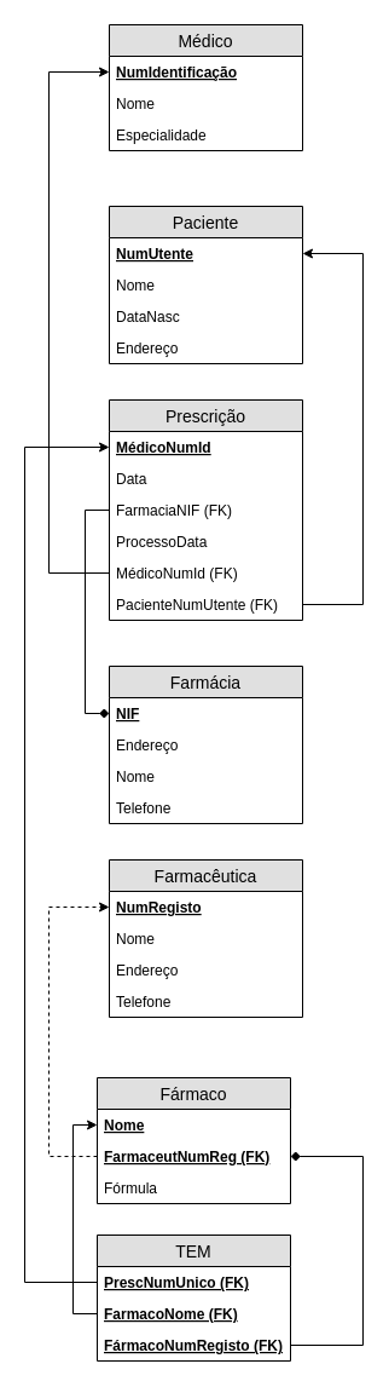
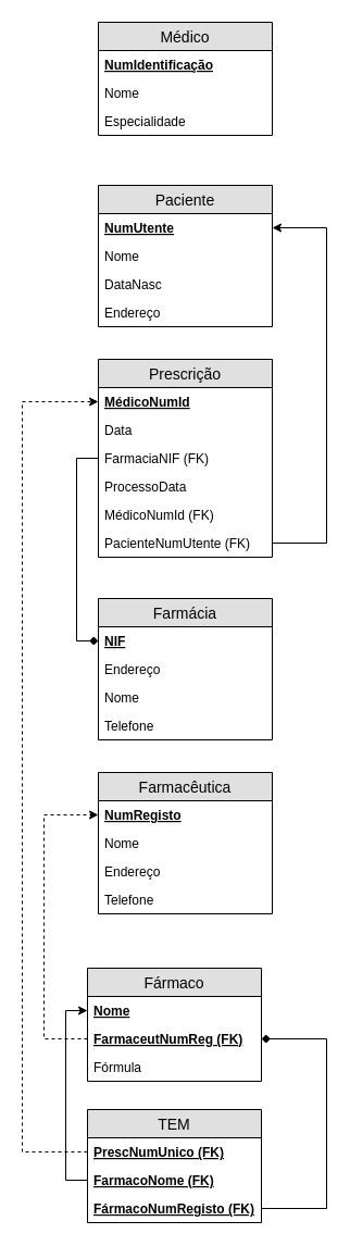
  <mxCell id="0" />
  <mxCell id="1" parent="0" />
  <mxCell id="2" style="edgeStyle=orthogonalEdgeStyle;rounded=0;orthogonalLoop=1;jettySize=auto;html=1;entryX=0;entryY=0.5;entryDx=0;entryDy=0;dashed=1;" parent="1" source="37" target="31" edge="1"><mxGeometry relative="1" as="geometry"><Array as="points"><mxPoint x="40" y="955" /><mxPoint x="40" y="749" /></Array></mxGeometry></mxCell>
  <mxCell id="3" style="edgeStyle=orthogonalEdgeStyle;rounded=0;orthogonalLoop=1;jettySize=auto;html=1;entryX=0;entryY=0.5;entryDx=0;entryDy=0;" parent="1" source="41" target="36" edge="1"><mxGeometry relative="1" as="geometry" /></mxCell>
  <mxCell id="4" style="edgeStyle=orthogonalEdgeStyle;rounded=0;orthogonalLoop=1;jettySize=auto;html=1;entryX=1;entryY=0.5;entryDx=0;entryDy=0;endArrow=diamond;" parent="1" source="42" target="37" edge="1"><mxGeometry relative="1" as="geometry"><Array as="points"><mxPoint x="300" y="1111" /><mxPoint x="300" y="955" /></Array></mxGeometry></mxCell>
- <mxCell id="5" style="edgeStyle=orthogonalEdgeStyle;rounded=0;orthogonalLoop=1;jettySize=auto;html=1;exitX=0;exitY=0.5;exitDx=0;exitDy=0;entryX=0;entryY=0.5;entryDx=0;entryDy=0;" parent="1" source="40" target="10" edge="1"><mxGeometry relative="1" as="geometry"><Array as="points"><mxPoint x="20" y="1059" /><mxPoint x="20" y="369" /></Array></mxGeometry></mxCell>
- <mxCell id="6" style="edgeStyle=orthogonalEdgeStyle;rounded=0;orthogonalLoop=1;jettySize=auto;html=1;exitX=0;exitY=0.5;exitDx=0;exitDy=0;entryX=0;entryY=0.5;entryDx=0;entryDy=0;" parent="1" source="14" target="17" edge="1"><mxGeometry relative="1" as="geometry"><Array as="points"><mxPoint x="40" y="473" /><mxPoint x="40" y="59" /></Array></mxGeometry></mxCell>
+ <mxCell id="5" style="edgeStyle=orthogonalEdgeStyle;rounded=0;orthogonalLoop=1;jettySize=auto;html=1;exitX=0;exitY=0.5;exitDx=0;exitDy=0;entryX=0;entryY=0.5;entryDx=0;entryDy=0;dashed=1;" parent="1" source="40" target="10" edge="1"><mxGeometry relative="1" as="geometry"><Array as="points"><mxPoint x="20" y="1059" /><mxPoint x="20" y="369" /></Array></mxGeometry></mxCell>
  <mxCell id="7" style="edgeStyle=orthogonalEdgeStyle;rounded=0;orthogonalLoop=1;jettySize=auto;html=1;exitX=0;exitY=0.5;exitDx=0;exitDy=0;entryX=0;entryY=0.5;entryDx=0;entryDy=0;endArrow=diamond;" parent="1" source="12" target="21" edge="1"><mxGeometry relative="1" as="geometry" /></mxCell>
  <mxCell id="8" style="edgeStyle=orthogonalEdgeStyle;rounded=0;orthogonalLoop=1;jettySize=auto;html=1;exitX=0;exitY=0.5;exitDx=0;exitDy=0;entryX=1;entryY=0.5;entryDx=0;entryDy=0;" parent="1" source="15" target="26" edge="1"><mxGeometry relative="1" as="geometry"><Array as="points"><mxPoint x="300" y="499" /><mxPoint x="300" y="209" /></Array><mxPoint x="160" y="209" as="targetPoint" /></mxGeometry></mxCell>
  <mxCell id="9" value="Prescrição" style="swimlane;fontStyle=0;childLayout=stackLayout;horizontal=1;startSize=26;fillColor=#e0e0e0;horizontalStack=0;resizeParent=1;resizeParentMax=0;resizeLast=0;collapsible=1;marginBottom=0;swimlaneFillColor=#ffffff;align=center;fontSize=14;" parent="1" vertex="1"><mxGeometry x="90" y="330" width="160" height="182" as="geometry" /></mxCell>
  <mxCell id="10" value="MédicoNumId" style="text;strokeColor=none;fillColor=none;spacingLeft=4;spacingRight=4;overflow=hidden;rotatable=0;points=[[0,0.5],[1,0.5]];portConstraint=eastwest;fontSize=12;fontStyle=5" parent="9" vertex="1"><mxGeometry y="26" width="160" height="26" as="geometry" /></mxCell>
  <mxCell id="11" value="Data" style="text;strokeColor=none;fillColor=none;spacingLeft=4;spacingRight=4;overflow=hidden;rotatable=0;points=[[0,0.5],[1,0.5]];portConstraint=eastwest;fontSize=12;" parent="9" vertex="1"><mxGeometry y="52" width="160" height="26" as="geometry" /></mxCell>
  <mxCell id="12" value="FarmaciaNIF (FK)" style="text;strokeColor=none;fillColor=none;spacingLeft=4;spacingRight=4;overflow=hidden;rotatable=0;points=[[0,0.5],[1,0.5]];portConstraint=eastwest;fontSize=12;" parent="9" vertex="1"><mxGeometry y="78" width="160" height="26" as="geometry" /></mxCell>
  <mxCell id="13" value="ProcessoData" style="text;strokeColor=none;fillColor=none;spacingLeft=4;spacingRight=4;overflow=hidden;rotatable=0;points=[[0,0.5],[1,0.5]];portConstraint=eastwest;fontSize=12;" parent="9" vertex="1"><mxGeometry y="104" width="160" height="26" as="geometry" /></mxCell>
  <mxCell id="14" value="MédicoNumId (FK)" style="text;strokeColor=none;fillColor=none;spacingLeft=4;spacingRight=4;overflow=hidden;rotatable=0;points=[[0,0.5],[1,0.5]];portConstraint=eastwest;fontSize=12;" parent="9" vertex="1"><mxGeometry y="130" width="160" height="26" as="geometry" /></mxCell>
  <mxCell id="15" value="PacienteNumUtente (FK)" style="text;strokeColor=none;fillColor=none;spacingLeft=4;spacingRight=4;overflow=hidden;rotatable=0;points=[[0,0.5],[1,0.5]];portConstraint=eastwest;fontSize=12;" parent="9" vertex="1"><mxGeometry y="156" width="160" height="26" as="geometry" /></mxCell>
  <mxCell id="16" value="Médico" style="swimlane;fontStyle=0;childLayout=stackLayout;horizontal=1;startSize=26;fillColor=#e0e0e0;horizontalStack=0;resizeParent=1;resizeParentMax=0;resizeLast=0;collapsible=1;marginBottom=0;swimlaneFillColor=#ffffff;align=center;fontSize=14;" parent="1" vertex="1"><mxGeometry x="90" y="20" width="160" height="104" as="geometry" /></mxCell>
  <mxCell id="17" value="NumIdentificação" style="text;strokeColor=none;fillColor=none;spacingLeft=4;spacingRight=4;overflow=hidden;rotatable=0;points=[[0,0.5],[1,0.5]];portConstraint=eastwest;fontSize=12;fontStyle=5" parent="16" vertex="1"><mxGeometry y="26" width="160" height="26" as="geometry" /></mxCell>
  <mxCell id="18" value="Nome" style="text;strokeColor=none;fillColor=none;spacingLeft=4;spacingRight=4;overflow=hidden;rotatable=0;points=[[0,0.5],[1,0.5]];portConstraint=eastwest;fontSize=12;" parent="16" vertex="1"><mxGeometry y="52" width="160" height="26" as="geometry" /></mxCell>
  <mxCell id="19" value="Especialidade" style="text;strokeColor=none;fillColor=none;spacingLeft=4;spacingRight=4;overflow=hidden;rotatable=0;points=[[0,0.5],[1,0.5]];portConstraint=eastwest;fontSize=12;" parent="16" vertex="1"><mxGeometry y="78" width="160" height="26" as="geometry" /></mxCell>
  <mxCell id="20" value="Farmácia" style="swimlane;fontStyle=0;childLayout=stackLayout;horizontal=1;startSize=26;fillColor=#e0e0e0;horizontalStack=0;resizeParent=1;resizeParentMax=0;resizeLast=0;collapsible=1;marginBottom=0;swimlaneFillColor=#ffffff;align=center;fontSize=14;" parent="1" vertex="1"><mxGeometry x="90" y="550" width="160" height="130" as="geometry" /></mxCell>
  <mxCell id="21" value="NIF" style="text;strokeColor=none;fillColor=none;spacingLeft=4;spacingRight=4;overflow=hidden;rotatable=0;points=[[0,0.5],[1,0.5]];portConstraint=eastwest;fontSize=12;fontStyle=5" parent="20" vertex="1"><mxGeometry y="26" width="160" height="26" as="geometry" /></mxCell>
  <mxCell id="22" value="Endereço" style="text;strokeColor=none;fillColor=none;spacingLeft=4;spacingRight=4;overflow=hidden;rotatable=0;points=[[0,0.5],[1,0.5]];portConstraint=eastwest;fontSize=12;" parent="20" vertex="1"><mxGeometry y="52" width="160" height="26" as="geometry" /></mxCell>
  <mxCell id="23" value="Nome" style="text;strokeColor=none;fillColor=none;spacingLeft=4;spacingRight=4;overflow=hidden;rotatable=0;points=[[0,0.5],[1,0.5]];portConstraint=eastwest;fontSize=12;" parent="20" vertex="1"><mxGeometry y="78" width="160" height="26" as="geometry" /></mxCell>
  <mxCell id="24" value="Telefone" style="text;strokeColor=none;fillColor=none;spacingLeft=4;spacingRight=4;overflow=hidden;rotatable=0;points=[[0,0.5],[1,0.5]];portConstraint=eastwest;fontSize=12;" parent="20" vertex="1"><mxGeometry y="104" width="160" height="26" as="geometry" /></mxCell>
  <mxCell id="25" value="Paciente" style="swimlane;fontStyle=0;childLayout=stackLayout;horizontal=1;startSize=26;fillColor=#e0e0e0;horizontalStack=0;resizeParent=1;resizeParentMax=0;resizeLast=0;collapsible=1;marginBottom=0;swimlaneFillColor=#ffffff;align=center;fontSize=14;" parent="1" vertex="1"><mxGeometry x="90" y="170" width="160" height="130" as="geometry" /></mxCell>
  <mxCell id="26" value="NumUtente" style="text;strokeColor=none;fillColor=none;spacingLeft=4;spacingRight=4;overflow=hidden;rotatable=0;points=[[0,0.5],[1,0.5]];portConstraint=eastwest;fontSize=12;fontStyle=5" parent="25" vertex="1"><mxGeometry y="26" width="160" height="26" as="geometry" /></mxCell>
  <mxCell id="27" value="Nome" style="text;strokeColor=none;fillColor=none;spacingLeft=4;spacingRight=4;overflow=hidden;rotatable=0;points=[[0,0.5],[1,0.5]];portConstraint=eastwest;fontSize=12;" parent="25" vertex="1"><mxGeometry y="52" width="160" height="26" as="geometry" /></mxCell>
  <mxCell id="28" value="DataNasc" style="text;strokeColor=none;fillColor=none;spacingLeft=4;spacingRight=4;overflow=hidden;rotatable=0;points=[[0,0.5],[1,0.5]];portConstraint=eastwest;fontSize=12;" parent="25" vertex="1"><mxGeometry y="78" width="160" height="26" as="geometry" /></mxCell>
  <mxCell id="29" value="Endereço" style="text;strokeColor=none;fillColor=none;spacingLeft=4;spacingRight=4;overflow=hidden;rotatable=0;points=[[0,0.5],[1,0.5]];portConstraint=eastwest;fontSize=12;" parent="25" vertex="1"><mxGeometry y="104" width="160" height="26" as="geometry" /></mxCell>
  <mxCell id="30" value="Farmacêutica" style="swimlane;fontStyle=0;childLayout=stackLayout;horizontal=1;startSize=26;fillColor=#e0e0e0;horizontalStack=0;resizeParent=1;resizeParentMax=0;resizeLast=0;collapsible=1;marginBottom=0;swimlaneFillColor=#ffffff;align=center;fontSize=14;" parent="1" vertex="1"><mxGeometry x="90" y="710" width="160" height="130" as="geometry" /></mxCell>
  <mxCell id="31" value="NumRegisto" style="text;strokeColor=none;fillColor=none;spacingLeft=4;spacingRight=4;overflow=hidden;rotatable=0;points=[[0,0.5],[1,0.5]];portConstraint=eastwest;fontSize=12;fontStyle=5" parent="30" vertex="1"><mxGeometry y="26" width="160" height="26" as="geometry" /></mxCell>
  <mxCell id="32" value="Nome" style="text;strokeColor=none;fillColor=none;spacingLeft=4;spacingRight=4;overflow=hidden;rotatable=0;points=[[0,0.5],[1,0.5]];portConstraint=eastwest;fontSize=12;" parent="30" vertex="1"><mxGeometry y="52" width="160" height="26" as="geometry" /></mxCell>
  <mxCell id="33" value="Endereço" style="text;strokeColor=none;fillColor=none;spacingLeft=4;spacingRight=4;overflow=hidden;rotatable=0;points=[[0,0.5],[1,0.5]];portConstraint=eastwest;fontSize=12;" parent="30" vertex="1"><mxGeometry y="78" width="160" height="26" as="geometry" /></mxCell>
  <mxCell id="34" value="Telefone" style="text;strokeColor=none;fillColor=none;spacingLeft=4;spacingRight=4;overflow=hidden;rotatable=0;points=[[0,0.5],[1,0.5]];portConstraint=eastwest;fontSize=12;" parent="30" vertex="1"><mxGeometry y="104" width="160" height="26" as="geometry" /></mxCell>
  <mxCell id="35" value="Fármaco" style="swimlane;fontStyle=0;childLayout=stackLayout;horizontal=1;startSize=26;fillColor=#e0e0e0;horizontalStack=0;resizeParent=1;resizeParentMax=0;resizeLast=0;collapsible=1;marginBottom=0;swimlaneFillColor=#ffffff;align=center;fontSize=14;" parent="1" vertex="1"><mxGeometry x="80" y="890" width="160" height="104" as="geometry" /></mxCell>
  <mxCell id="36" value="Nome" style="text;strokeColor=none;fillColor=none;spacingLeft=4;spacingRight=4;overflow=hidden;rotatable=0;points=[[0,0.5],[1,0.5]];portConstraint=eastwest;fontSize=12;fontStyle=5" parent="35" vertex="1"><mxGeometry y="26" width="160" height="26" as="geometry" /></mxCell>
  <mxCell id="37" value="FarmaceutNumReg (FK)" style="text;strokeColor=none;fillColor=none;spacingLeft=4;spacingRight=4;overflow=hidden;rotatable=0;points=[[0,0.5],[1,0.5]];portConstraint=eastwest;fontSize=12;fontStyle=5" parent="35" vertex="1"><mxGeometry y="52" width="160" height="26" as="geometry" /></mxCell>
  <mxCell id="38" value="Fórmula" style="text;strokeColor=none;fillColor=none;spacingLeft=4;spacingRight=4;overflow=hidden;rotatable=0;points=[[0,0.5],[1,0.5]];portConstraint=eastwest;fontSize=12;" parent="35" vertex="1"><mxGeometry y="78" width="160" height="26" as="geometry" /></mxCell>
  <mxCell id="39" value="TEM" style="swimlane;fontStyle=0;childLayout=stackLayout;horizontal=1;startSize=26;fillColor=#e0e0e0;horizontalStack=0;resizeParent=1;resizeParentMax=0;resizeLast=0;collapsible=1;marginBottom=0;swimlaneFillColor=#ffffff;align=center;fontSize=14;" parent="1" vertex="1"><mxGeometry x="80" y="1020" width="160" height="104" as="geometry" /></mxCell>
  <mxCell id="40" value="PrescNumUnico (FK)" style="text;strokeColor=none;fillColor=none;spacingLeft=4;spacingRight=4;overflow=hidden;rotatable=0;points=[[0,0.5],[1,0.5]];portConstraint=eastwest;fontSize=12;fontStyle=5" parent="39" vertex="1"><mxGeometry y="26" width="160" height="26" as="geometry" /></mxCell>
  <mxCell id="41" value="FarmacoNome (FK)" style="text;strokeColor=none;fillColor=none;spacingLeft=4;spacingRight=4;overflow=hidden;rotatable=0;points=[[0,0.5],[1,0.5]];portConstraint=eastwest;fontSize=12;fontStyle=5" parent="39" vertex="1"><mxGeometry y="52" width="160" height="26" as="geometry" /></mxCell>
  <mxCell id="42" value="FármacoNumRegisto (FK)" style="text;strokeColor=none;fillColor=none;spacingLeft=4;spacingRight=4;overflow=hidden;rotatable=0;points=[[0,0.5],[1,0.5]];portConstraint=eastwest;fontSize=12;fontStyle=5" parent="39" vertex="1"><mxGeometry y="78" width="160" height="26" as="geometry" /></mxCell>
